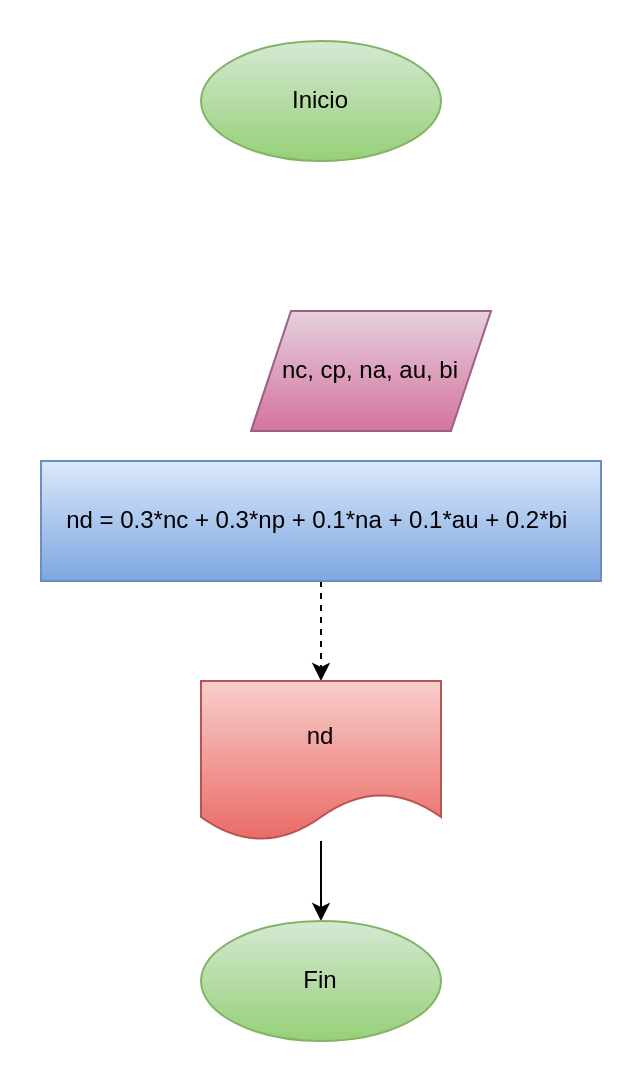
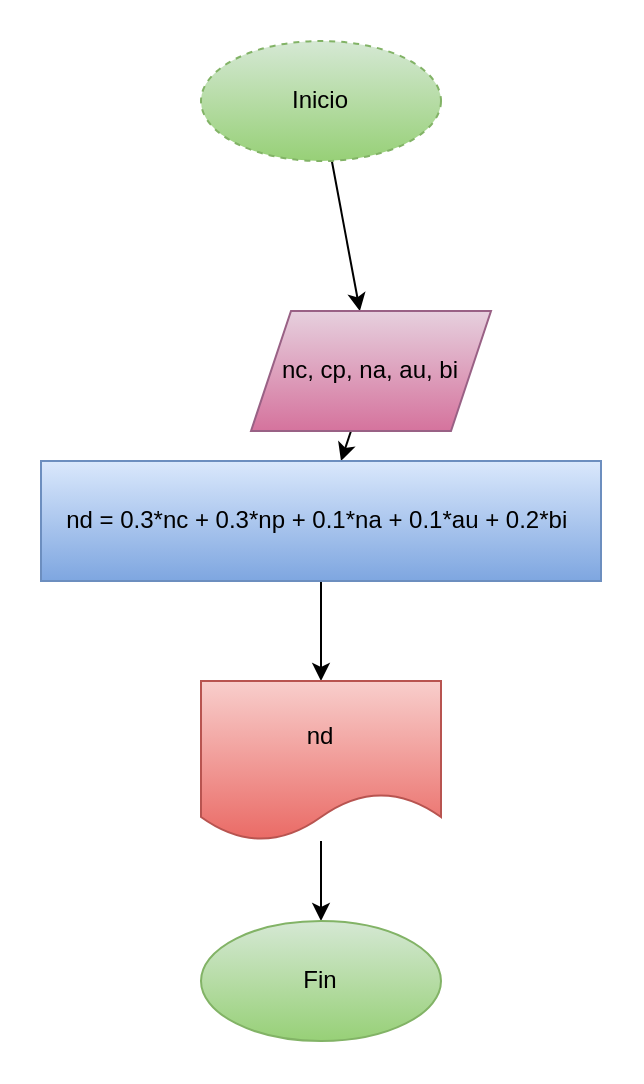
  <mxCell id="0" />
  <mxCell id="1" parent="0" />
- <mxCell id="3" value="&lt;font color=&quot;#000000&quot;&gt;Inicio&lt;/font&gt;" style="ellipse;whiteSpace=wrap;html=1;fillColor=#d5e8d4;gradientColor=#97d077;strokeColor=#82b366;" vertex="1" parent="1"><mxGeometry x="100" y="20" width="120" height="60" as="geometry" /></mxCell>
+ <mxCell id="2" style="edgeStyle=none;html=1;" edge="1" parent="1" source="3" target="5"><mxGeometry relative="1" as="geometry"><mxPoint x="160" y="110" as="targetPoint" /></mxGeometry></mxCell>
+ <mxCell id="3" value="&lt;font color=&quot;#000000&quot;&gt;Inicio&lt;/font&gt;" style="ellipse;whiteSpace=wrap;html=1;fillColor=#d5e8d4;gradientColor=#97d077;strokeColor=#82b366;dashed=1;" vertex="1" parent="1"><mxGeometry x="100" y="20" width="120" height="60" as="geometry" /></mxCell>
+ <mxCell id="4" style="edgeStyle=none;html=1;" edge="1" parent="1" source="5" target="7"><mxGeometry relative="1" as="geometry"><mxPoint x="160" y="230" as="targetPoint" /></mxGeometry></mxCell>
  <mxCell id="5" value="nc, cp, na, au, bi" style="shape=parallelogram;perimeter=parallelogramPerimeter;whiteSpace=wrap;html=1;fixedSize=1;fillColor=#e6d0de;gradientColor=#d5739d;strokeColor=#996185;fontColor=#000000;" vertex="1" parent="1"><mxGeometry x="125" y="155" width="120" height="60" as="geometry" /></mxCell>
- <mxCell id="6" style="edgeStyle=none;html=1;exitX=0.5;exitY=1;exitDx=0;exitDy=0;dashed=1;" edge="1" parent="1" source="7" target="9"><mxGeometry relative="1" as="geometry"><mxPoint x="160" y="320" as="targetPoint" /></mxGeometry></mxCell>
+ <mxCell id="6" style="edgeStyle=none;html=1;exitX=0.5;exitY=1;exitDx=0;exitDy=0;" edge="1" parent="1" source="7" target="9"><mxGeometry relative="1" as="geometry"><mxPoint x="160" y="320" as="targetPoint" /></mxGeometry></mxCell>
  <mxCell id="7" value="nd = 0.3*nc + 0.3*np + 0.1*na + 0.1*au + 0.2*bi&amp;nbsp;" style="rounded=0;whiteSpace=wrap;html=1;fillColor=#dae8fc;gradientColor=#7ea6e0;strokeColor=#6c8ebf;fontColor=#000000;" vertex="1" parent="1"><mxGeometry x="20" y="230" width="280" height="60" as="geometry" /></mxCell>
  <mxCell id="8" style="edgeStyle=none;html=1;" edge="1" parent="1" source="9"><mxGeometry relative="1" as="geometry"><mxPoint x="160" y="460" as="targetPoint" /></mxGeometry></mxCell>
  <mxCell id="9" value="nd" style="shape=document;whiteSpace=wrap;html=1;boundedLbl=1;fillColor=#f8cecc;gradientColor=#ea6b66;strokeColor=#b85450;fontColor=#000000;" vertex="1" parent="1"><mxGeometry x="100" y="340" width="120" height="80" as="geometry" /></mxCell>
  <mxCell id="10" value="Fin" style="ellipse;whiteSpace=wrap;html=1;fillColor=#d5e8d4;gradientColor=#97d077;strokeColor=#82b366;fontColor=#000000;" vertex="1" parent="1"><mxGeometry x="100" y="460" width="120" height="60" as="geometry" /></mxCell>
